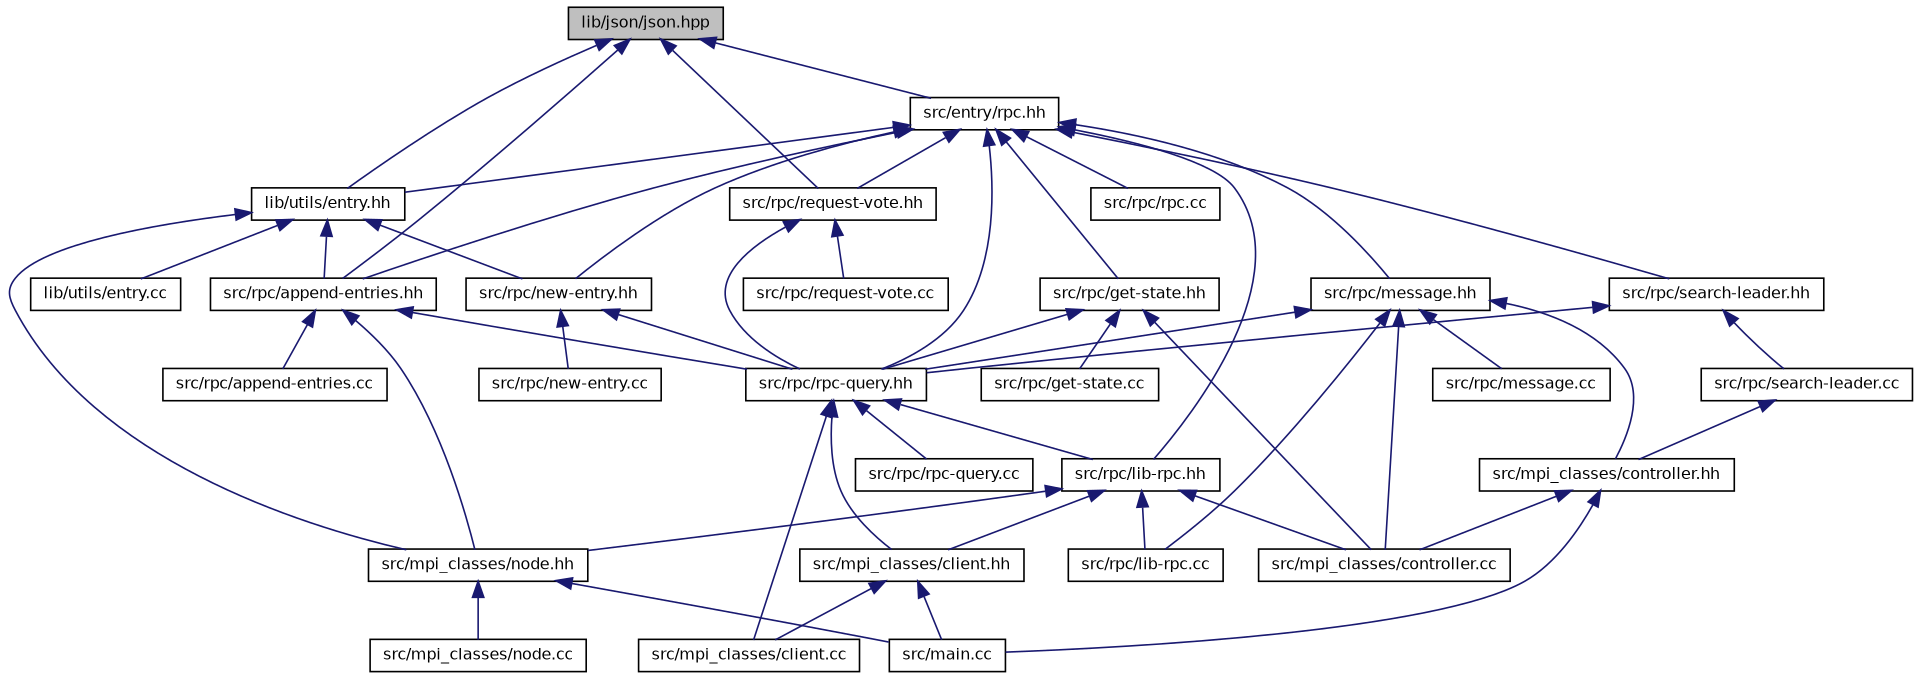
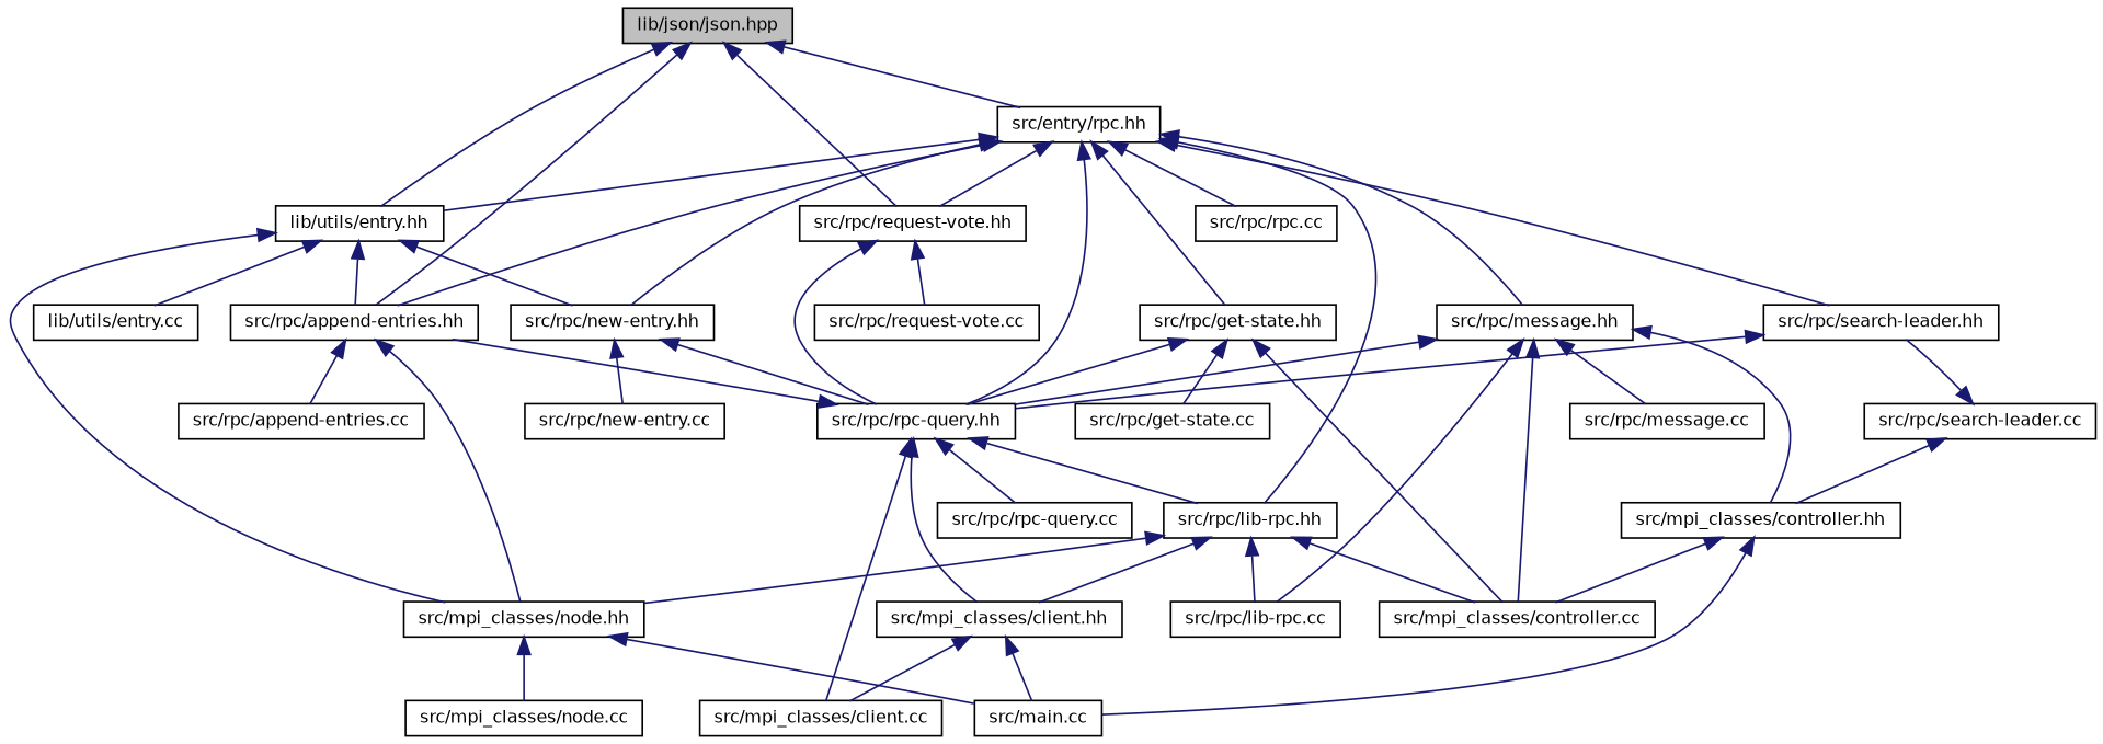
  digraph {
    node [color=black fillcolor=white fontname=Helvetica fontsize=10 shape=record style=filled]
    edge [color=midnightblue dir=back fontname=Helvetica fontsize=10 labelfontname=Helvetica labelfontsize=10 style=solid]
    n1 [fillcolor=grey75 fontcolor=black height=0.2 label="lib/json/json.hpp" width=0.4]
    n2 [height=0.2 label="lib/utils/entry.hh" width=0.4]
    n3 [height=0.2 label="src/rpc/append-entries.hh" width=0.4]
    n4 [height=0.2 label="src/entry/rpc.hh" width=0.4]
    n5 [height=0.2 label="src/rpc/request-vote.hh" width=0.4]
    n6 [height=0.2 label="lib/utils/entry.cc" width=0.4]
    n7 [height=0.2 label="src/mpi_classes/node.hh" width=0.4]
    n8 [height=0.2 label="src/rpc/new-entry.hh" width=0.4]
    n9 [height=0.2 label="src/rpc/append-entries.cc" width=0.4]
    n10 [height=0.2 label="src/rpc/rpc-query.hh" width=0.4]
    n11 [height=0.2 label="src/rpc/lib-rpc.hh" width=0.4]
    n12 [height=0.2 label="src/rpc/get-state.hh" width=0.4]
    n13 [height=0.2 label="src/rpc/message.hh" width=0.4]
    n14 [height=0.2 label="src/rpc/search-leader.hh" width=0.4]
    n15 [height=0.2 label="src/rpc/rpc.cc" width=0.4]
    n16 [height=0.2 label="src/rpc/request-vote.cc" width=0.4]
    n17 [height=0.2 label="src/main.cc" width=0.4]
    n18 [height=0.2 label="src/mpi_classes/node.cc" width=0.4]
    n19 [height=0.2 label="src/rpc/new-entry.cc" width=0.4]
    n20 [height=0.2 label="src/mpi_classes/client.hh" width=0.4]
    n21 [height=0.2 label="src/mpi_classes/client.cc" width=0.4]
    n22 [height=0.2 label="src/rpc/rpc-query.cc" width=0.4]
    n23 [height=0.2 label="src/mpi_classes/controller.hh" width=0.4]
    n24 [height=0.2 label="src/mpi_classes/controller.cc" width=0.4]
    n25 [height=0.2 label="src/rpc/lib-rpc.cc" width=0.4]
    n26 [height=0.2 label="src/rpc/get-state.cc" width=0.4]
    n27 [height=0.2 label="src/rpc/message.cc" width=0.4]
    n28 [height=0.2 label="src/rpc/search-leader.cc" width=0.4]
    n1 -> n2
    n1 -> n3
    n1 -> n4
    n1 -> n5
    n2 -> n3
    n2 -> n6
    n2 -> n7
    n2 -> n8
    n3 -> n7
    n3 -> n9
-   n3 -> n10
+   n10 -> n3
    n4 -> n2
    n4 -> n3
    n4 -> n5
    n4 -> n8
    n4 -> n10
    n4 -> n11
    n4 -> n12
    n4 -> n13
    n4 -> n14
    n4 -> n15
    n5 -> n10
    n5 -> n16
    n7 -> n17
    n7 -> n18
    n8 -> n10
    n8 -> n19
    n10 -> n11
    n10 -> n20
    n10 -> n21
    n10 -> n22
    n11 -> n7
    n11 -> n20
    n11 -> n24
    n11 -> n25
    n12 -> n10
    n12 -> n24
    n12 -> n26
    n13 -> n10
    n13 -> n23
    n13 -> n24
    n13 -> n25
    n13 -> n27
    n14 -> n10
-   n14 -> n28
+   n28 -> n14
    n20 -> n17
    n20 -> n21
    n23 -> n17
    n23 -> n24
    n28 -> n23
  }
